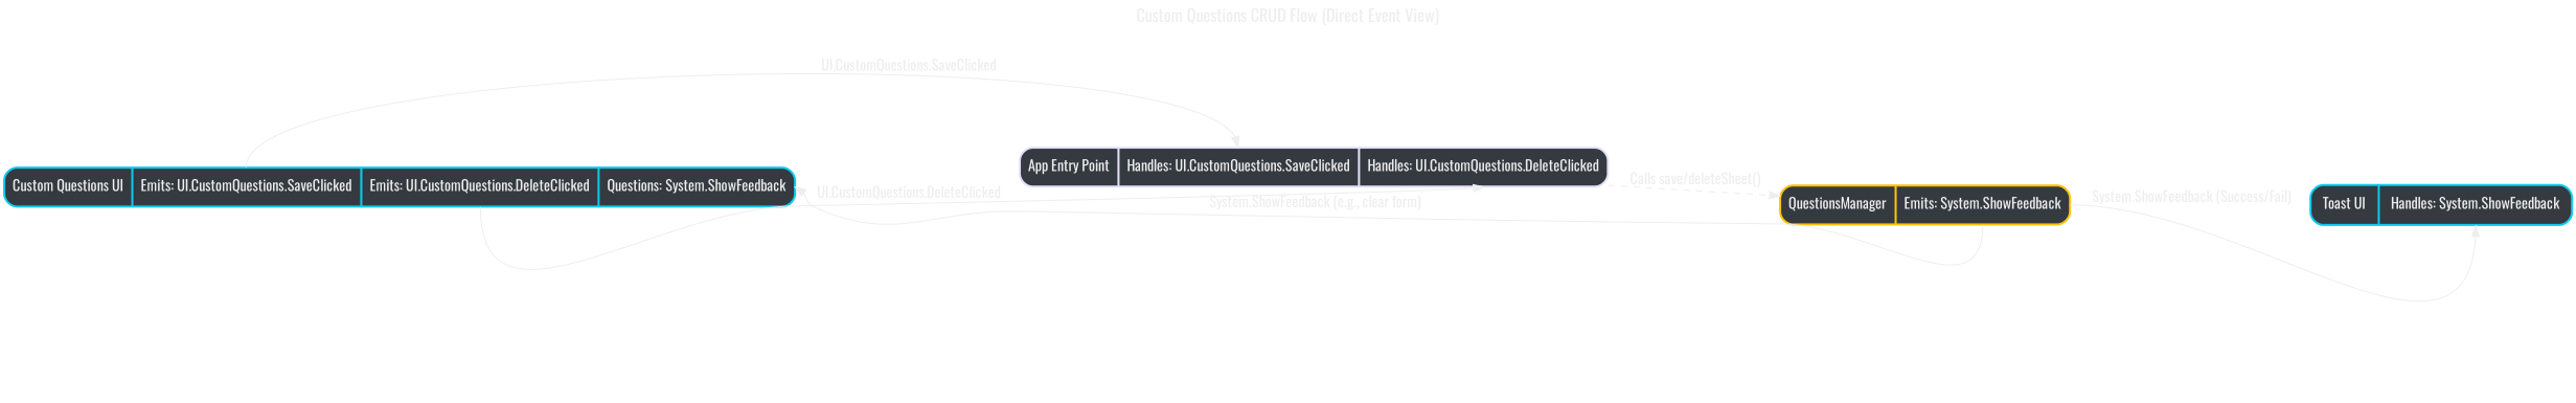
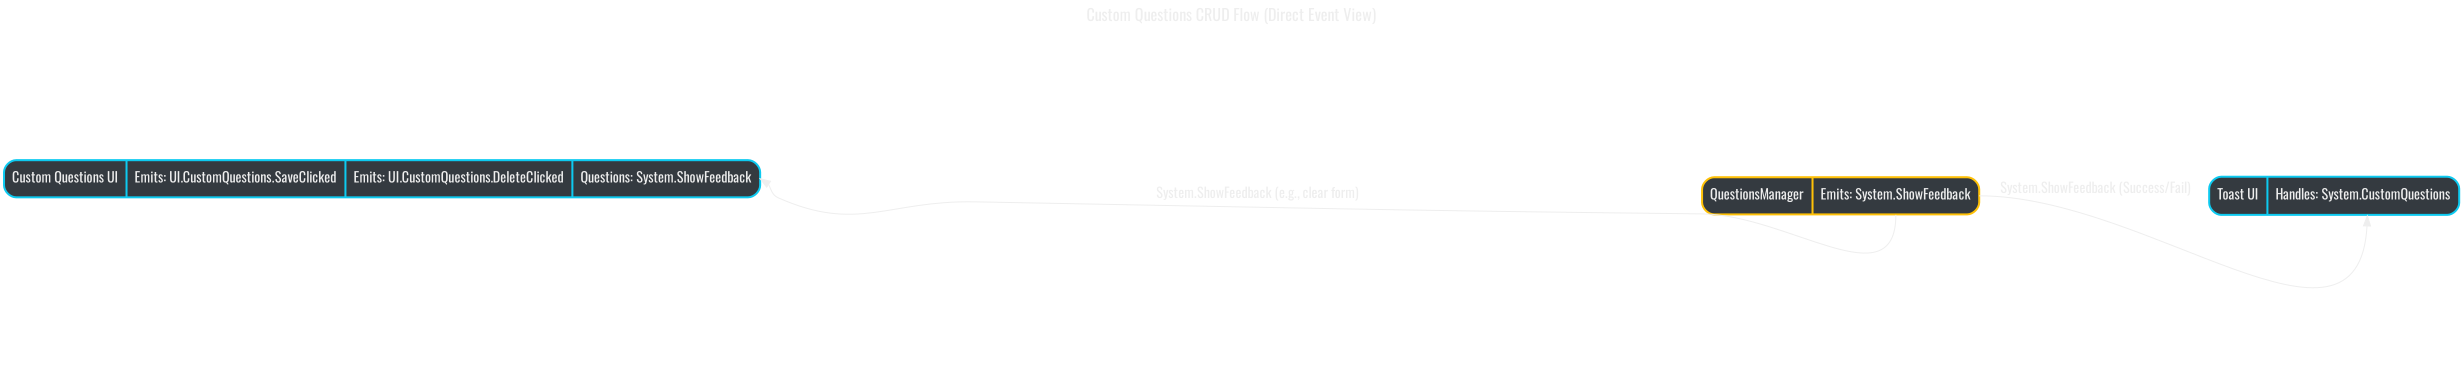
  digraph {
    fontcolor="#eeeeee"
    fontname=Oswald
    fontsize=16
    label="Custom Questions CRUD Flow (Direct Event View)"
    labelloc=t
    rankdir=LR
    node [color="#0dcaf0" fillcolor="#343a40" fontcolor="#eeeeee" fontname=Oswald penwidth=2 shape=record style="rounded,filled"]
    edge [color="#eeeeee" fontcolor="#eeeeee" fontname=Oswald headport=handles_feedback tailport=emits_feedback]
    n1 [label="{ Custom Questions UI | {<emits_save> Emits: UI.CustomQuestions.SaveClicked} | {<emits_del> Emits: UI.CustomQuestions.DeleteClicked} | {<handles_feedback> Questions: System.ShowFeedback} }"]
-   n2 [color="#e6e0f8" label="{ App Entry Point | {<handles_save> Handles: UI.CustomQuestions.SaveClicked} | {<handles_del> Handles: UI.CustomQuestions.DeleteClicked} }"]
    n3 [color="#ffc107" label="{ QuestionsManager | {<emits_feedback> Emits: System.ShowFeedback} }"]
-   n4 [label="{ Toast UI | {<handles_feedback> Handles: System.ShowFeedback} }"]
-   n1 -> n2 [headport=handles_save label=" UI.CustomQuestions.SaveClicked" tailport=emits_save]
-   n1 -> n2 [headport=handles_del label=" UI.CustomQuestions.DeleteClicked" tailport=emits_del]
-   n2 -> n3 [label=" Calls save/deleteSheet()" style=dashed]
+   n4 [label="{ Toast UI | {<handles_feedback> Handles: System.CustomQuestions} }"]
    n3 -> n1 [label=" System.ShowFeedback (e.g., clear form)"]
    n3 -> n4 [label=" System.ShowFeedback (Success/Fail)"]
  }
